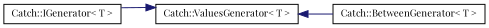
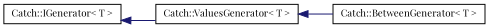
  digraph {
    fontname="Playfair Display"
    rankdir=LR
    node [color=black fillcolor=white fontname="Playfair Display" fontsize=10 shape=record style=filled]
    edge [color=midnightblue dir=back fontname="Playfair Display" fontsize=10 labelfontname=Helvetica labelfontsize=10 style=solid]
    n1 [height=0.2 label="Catch::IGenerator\< T \>" width=0.4]
    n2 [height=0.2 label="Catch::ValuesGenerator\< T \>" width=0.4]
    n3 [height=0.2 label="Catch::BetweenGenerator\< T \>" width=0.4]
-   n2 -> n1
+   n1 -> n2
    n2 -> n3
  }
